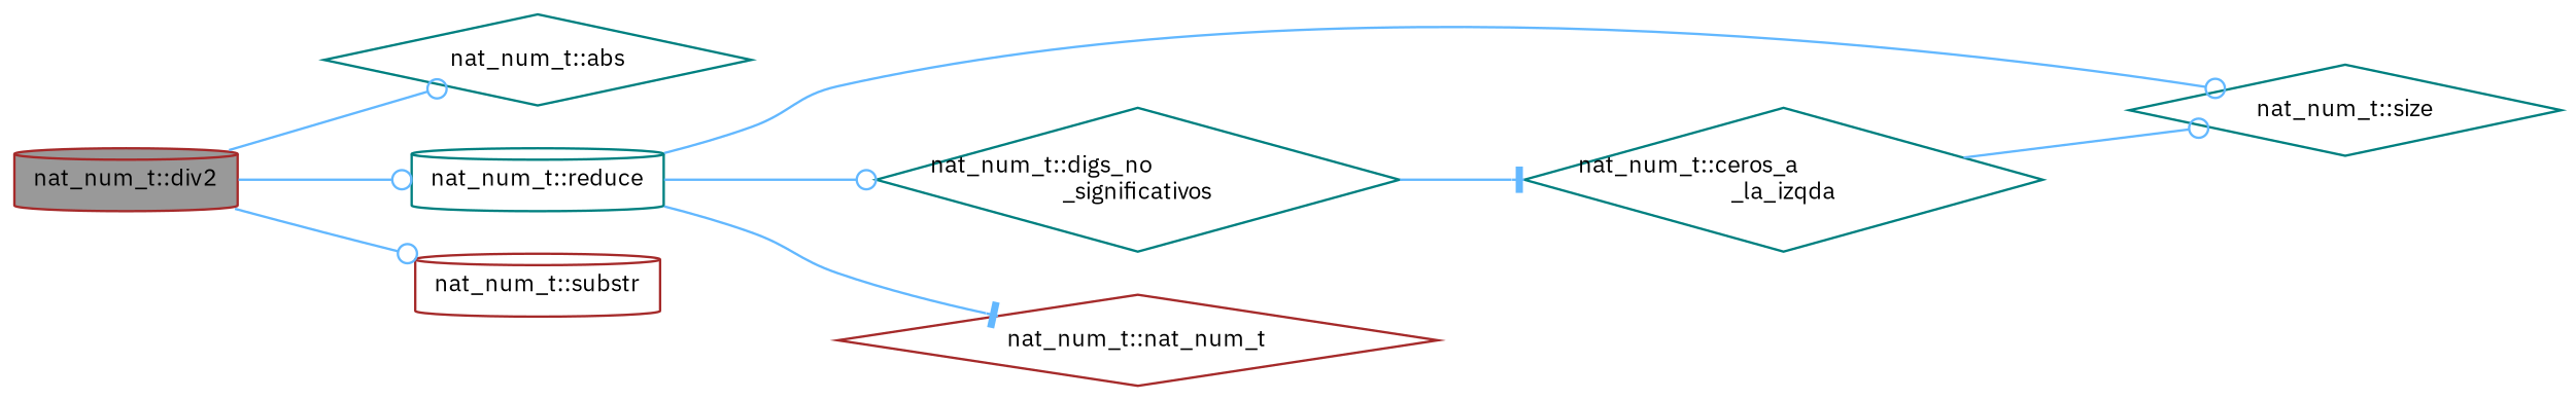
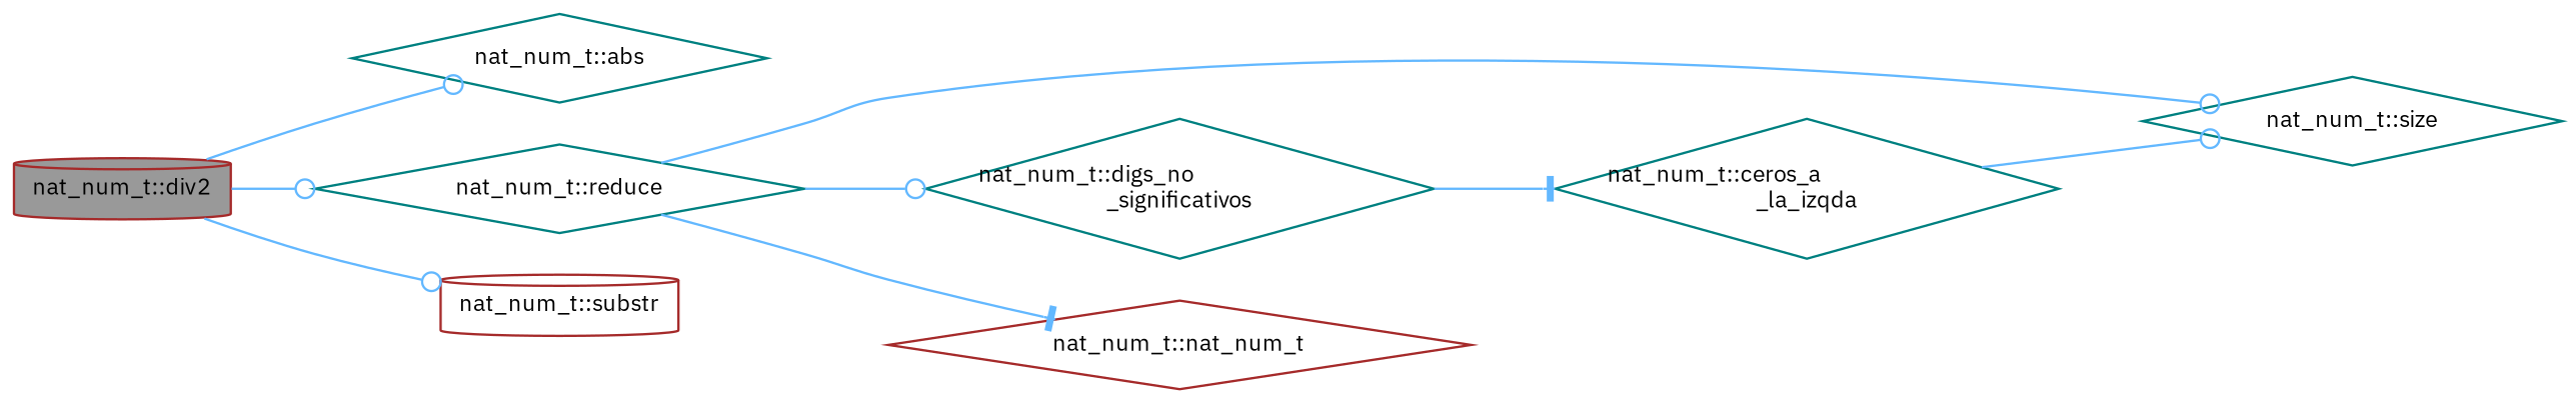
  digraph {
    fontname="IBM Plex Sans"
    rankdir=LR
    node [color=teal fillcolor=white fontname="IBM Plex Sans" fontsize=10 shape=diamond style=filled]
    edge [arrowhead=odot color=steelblue1 fontname="IBM Plex Sans" fontsize=10 labelfontname=Helvetica labelfontsize=10 style=solid]
    n1 [color=brown fillcolor=grey60 fontcolor=black height=0.2 label="nat_num_t::div2" shape=cylinder width=0.4]
    n2 [height=0.2 label="nat_num_t::abs" width=0.4]
-   n3 [height=0.2 label="nat_num_t::reduce" shape=cylinder width=0.4]
+   n3 [height=0.2 label="nat_num_t::reduce" width=0.4]
    n4 [color=brown height=0.2 label="nat_num_t::substr" shape=cylinder width=0.4]
    n5 [height=0.2 label="nat_num_t::size" width=0.4]
    n6 [height=0.2 label="nat_num_t::digs_no\l_significativos" width=0.4]
    n7 [color=brown height=0.2 label="nat_num_t::nat_num_t" width=0.4]
    n8 [height=0.2 label="nat_num_t::ceros_a\l_la_izqda" width=0.4]
    n1 -> n2
    n1 -> n3
    n1 -> n4
    n3 -> n5
    n3 -> n6
    n3 -> n7 [arrowhead=tee]
    n6 -> n8 [arrowhead=tee]
    n8 -> n5
  }
